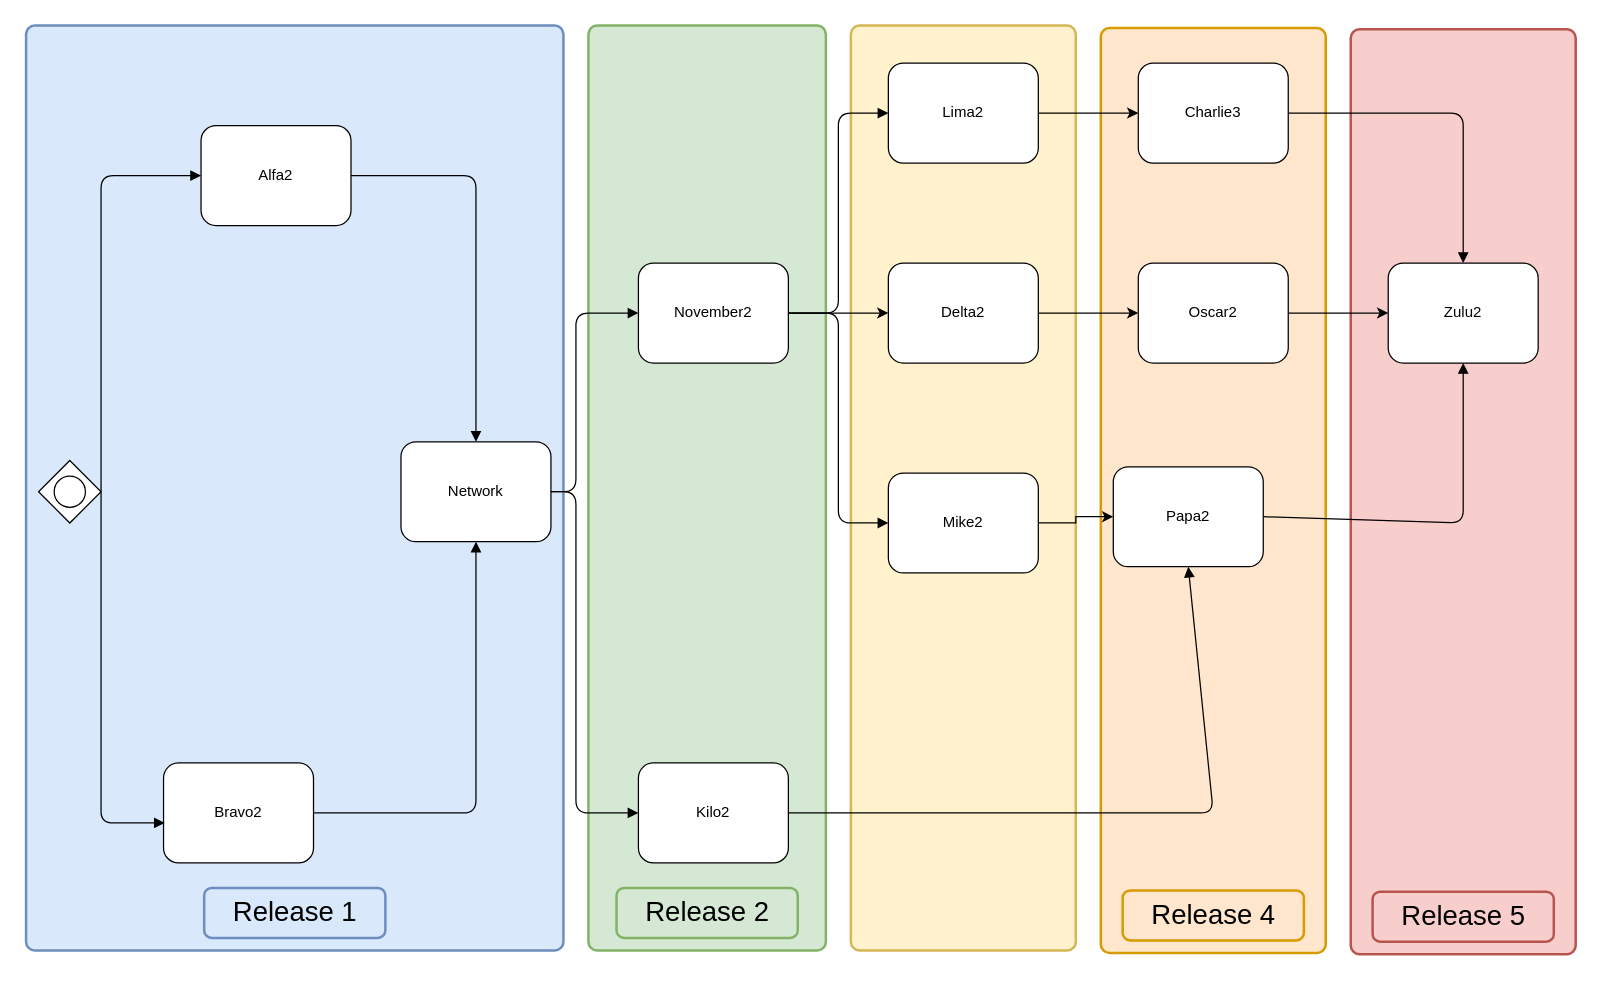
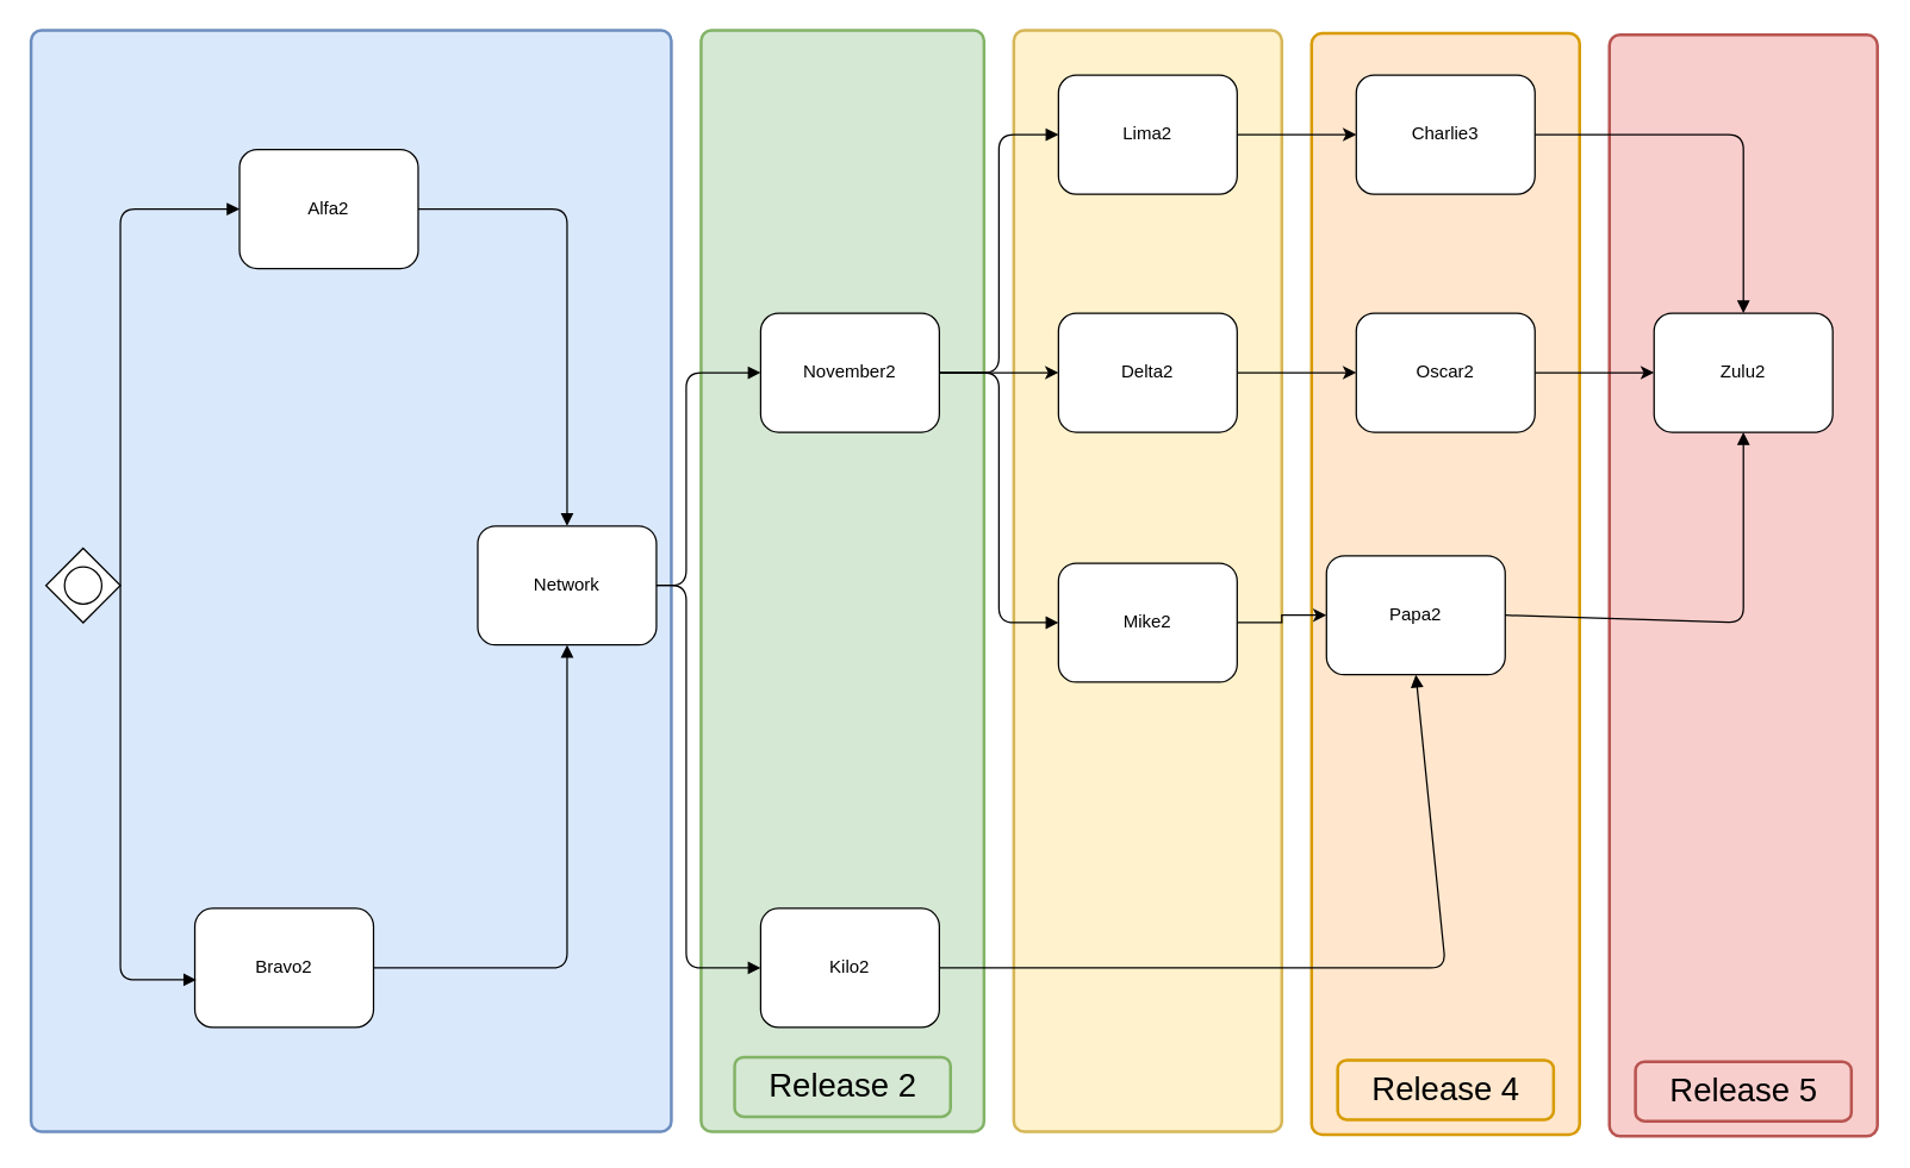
  <mxCell id="0" />
  <mxCell id="1" parent="0" />
  <mxCell id="2" value="" style="rounded=1;whiteSpace=wrap;html=1;absoluteArcSize=1;arcSize=14;strokeWidth=2;fillColor=#f8cecc;strokeColor=#b85450;" vertex="1" parent="1"><mxGeometry x="1080" y="23" width="180" height="740" as="geometry" /></mxCell>
  <mxCell id="3" value="Release 5" style="text;html=1;strokeColor=#b85450;fillColor=#f8cecc;align=center;verticalAlign=middle;whiteSpace=wrap;rounded=1;fontSize=22;strokeWidth=2;" vertex="1" parent="1"><mxGeometry x="1097.5" y="713" width="145" height="40" as="geometry" /></mxCell>
  <mxCell id="4" value="" style="rounded=1;whiteSpace=wrap;html=1;absoluteArcSize=1;arcSize=14;strokeWidth=2;fillColor=#ffe6cc;strokeColor=#d79b00;" vertex="1" parent="1"><mxGeometry x="880" y="22" width="180" height="740" as="geometry" /></mxCell>
  <mxCell id="5" value="" style="rounded=1;whiteSpace=wrap;html=1;absoluteArcSize=1;arcSize=14;strokeWidth=2;fillColor=#fff2cc;strokeColor=#d6b656;" vertex="1" parent="1"><mxGeometry x="680" y="20" width="180" height="740" as="geometry" /></mxCell>
  <mxCell id="6" value="" style="rounded=1;whiteSpace=wrap;html=1;absoluteArcSize=1;arcSize=14;strokeWidth=2;fillColor=#d5e8d4;strokeColor=#82b366;" vertex="1" parent="1"><mxGeometry x="470" y="20" width="190" height="740" as="geometry" /></mxCell>
  <mxCell id="7" value="Release 2" style="text;html=1;strokeColor=#82b366;fillColor=#d5e8d4;align=center;verticalAlign=middle;whiteSpace=wrap;rounded=1;fontSize=22;strokeWidth=2;" vertex="1" parent="1"><mxGeometry x="492.5" y="710" width="145" height="40" as="geometry" /></mxCell>
  <mxCell id="8" value="" style="rounded=1;whiteSpace=wrap;html=1;absoluteArcSize=1;arcSize=14;strokeWidth=2;fillColor=#dae8fc;strokeColor=#6c8ebf;" parent="1" vertex="1"><mxGeometry x="20" y="20" width="430" height="740" as="geometry" /></mxCell>
  <mxCell id="9" value="Alfa2" style="shape=ext;rounded=1;html=1;whiteSpace=wrap;" parent="1" vertex="1"><mxGeometry x="160" y="100" width="120" height="80" as="geometry" /></mxCell>
  <mxCell id="10" value="" style="shape=mxgraph.bpmn.shape;html=1;verticalLabelPosition=bottom;labelBackgroundColor=#ffffff;verticalAlign=top;align=center;perimeter=rhombusPerimeter;background=gateway;outlineConnect=0;outline=standard;symbol=general;" parent="1" vertex="1"><mxGeometry x="30" y="368" width="50" height="50" as="geometry" /></mxCell>
  <mxCell id="11" value="Bravo2" style="shape=ext;rounded=1;html=1;whiteSpace=wrap;" parent="1" vertex="1"><mxGeometry x="130" y="610" width="120" height="80" as="geometry" /></mxCell>
  <mxCell id="12" value="" style="endArrow=block;endFill=1;endSize=6;html=1;exitX=1;exitY=0.5;exitDx=0;exitDy=0;entryX=0;entryY=0.5;entryDx=0;entryDy=0;" parent="1" source="10" target="9" edge="1"><mxGeometry width="100" relative="1" as="geometry"><mxPoint x="20" y="710" as="sourcePoint" /><mxPoint x="120" y="710" as="targetPoint" /><Array as="points"><mxPoint x="80" y="140" /></Array></mxGeometry></mxCell>
  <mxCell id="13" value="" style="endArrow=block;endFill=1;endSize=6;html=1;exitX=1;exitY=0.5;exitDx=0;exitDy=0;entryX=0.008;entryY=0.6;entryDx=0;entryDy=0;entryPerimeter=0;" parent="1" source="10" target="11" edge="1"><mxGeometry width="100" relative="1" as="geometry"><mxPoint x="100" y="450" as="sourcePoint" /><mxPoint x="200" y="450" as="targetPoint" /><Array as="points"><mxPoint x="80" y="630" /><mxPoint x="80" y="658" /></Array></mxGeometry></mxCell>
  <mxCell id="14" value="Network" style="shape=ext;rounded=1;html=1;whiteSpace=wrap;" parent="1" vertex="1"><mxGeometry x="320" y="353" width="120" height="80" as="geometry" /></mxCell>
  <mxCell id="15" value="" style="endArrow=block;endFill=1;endSize=6;html=1;exitX=1;exitY=0.5;exitDx=0;exitDy=0;entryX=0.5;entryY=0;entryDx=0;entryDy=0;" parent="1" source="9" target="14" edge="1"><mxGeometry width="100" relative="1" as="geometry"><mxPoint x="340" y="200" as="sourcePoint" /><mxPoint x="440" y="200" as="targetPoint" /><Array as="points"><mxPoint x="380" y="140" /></Array></mxGeometry></mxCell>
  <mxCell id="16" value="" style="endArrow=block;endFill=1;endSize=6;html=1;exitX=1;exitY=0.5;exitDx=0;exitDy=0;entryX=0.5;entryY=1;entryDx=0;entryDy=0;" parent="1" source="11" target="14" edge="1"><mxGeometry width="100" relative="1" as="geometry"><mxPoint x="330" y="560" as="sourcePoint" /><mxPoint x="430" y="560" as="targetPoint" /><Array as="points"><mxPoint x="380" y="650" /></Array></mxGeometry></mxCell>
  <mxCell id="17" value="" style="edgeStyle=orthogonalEdgeStyle;rounded=0;orthogonalLoop=1;jettySize=auto;html=1;" parent="1" source="18" target="26" edge="1"><mxGeometry relative="1" as="geometry" /></mxCell>
  <mxCell id="18" value="November2" style="shape=ext;rounded=1;html=1;whiteSpace=wrap;" parent="1" vertex="1"><mxGeometry x="510" y="210" width="120" height="80" as="geometry" /></mxCell>
  <mxCell id="19" value="" style="edgeStyle=orthogonalEdgeStyle;rounded=0;orthogonalLoop=1;jettySize=auto;html=1;" parent="1" source="20" target="21" edge="1"><mxGeometry relative="1" as="geometry" /></mxCell>
  <mxCell id="20" value="Lima2" style="shape=ext;rounded=1;html=1;whiteSpace=wrap;" parent="1" vertex="1"><mxGeometry x="710" y="50" width="120" height="80" as="geometry" /></mxCell>
  <mxCell id="21" value="Charlie3" style="shape=ext;rounded=1;html=1;whiteSpace=wrap;" parent="1" vertex="1"><mxGeometry x="910" y="50" width="120" height="80" as="geometry" /></mxCell>
  <mxCell id="22" value="" style="edgeStyle=orthogonalEdgeStyle;rounded=0;orthogonalLoop=1;jettySize=auto;html=1;" parent="1" source="23" target="24" edge="1"><mxGeometry relative="1" as="geometry" /></mxCell>
  <mxCell id="23" value="Mike2" style="shape=ext;rounded=1;html=1;whiteSpace=wrap;" parent="1" vertex="1"><mxGeometry x="710" y="378" width="120" height="80" as="geometry" /></mxCell>
  <mxCell id="24" value="Papa2" style="shape=ext;rounded=1;html=1;whiteSpace=wrap;" parent="1" vertex="1"><mxGeometry x="890" y="373" width="120" height="80" as="geometry" /></mxCell>
  <mxCell id="25" value="" style="edgeStyle=orthogonalEdgeStyle;rounded=0;orthogonalLoop=1;jettySize=auto;html=1;" parent="1" source="26" target="28" edge="1"><mxGeometry relative="1" as="geometry" /></mxCell>
  <mxCell id="26" value="Delta2" style="shape=ext;rounded=1;html=1;whiteSpace=wrap;" parent="1" vertex="1"><mxGeometry x="710" y="210" width="120" height="80" as="geometry" /></mxCell>
  <mxCell id="27" value="" style="edgeStyle=orthogonalEdgeStyle;rounded=0;orthogonalLoop=1;jettySize=auto;html=1;" parent="1" source="28" target="29" edge="1"><mxGeometry relative="1" as="geometry" /></mxCell>
  <mxCell id="28" value="Oscar2" style="shape=ext;rounded=1;html=1;whiteSpace=wrap;" parent="1" vertex="1"><mxGeometry x="910" y="210" width="120" height="80" as="geometry" /></mxCell>
  <mxCell id="29" value="Zulu2" style="shape=ext;rounded=1;html=1;whiteSpace=wrap;" parent="1" vertex="1"><mxGeometry x="1110" y="210" width="120" height="80" as="geometry" /></mxCell>
  <mxCell id="30" value="Kilo2" style="shape=ext;rounded=1;html=1;whiteSpace=wrap;" parent="1" vertex="1"><mxGeometry x="510" y="610" width="120" height="80" as="geometry" /></mxCell>
  <mxCell id="31" value="" style="endArrow=block;endFill=1;endSize=6;html=1;exitX=1;exitY=0.5;exitDx=0;exitDy=0;entryX=0;entryY=0.5;entryDx=0;entryDy=0;" parent="1" source="14" target="30" edge="1"><mxGeometry width="100" relative="1" as="geometry"><mxPoint x="380" y="480" as="sourcePoint" /><mxPoint x="480" y="480" as="targetPoint" /><Array as="points"><mxPoint x="460" y="393" /><mxPoint x="460" y="650" /></Array></mxGeometry></mxCell>
  <mxCell id="32" value="" style="endArrow=block;endFill=1;endSize=6;html=1;exitX=1;exitY=0.5;exitDx=0;exitDy=0;entryX=0;entryY=0.5;entryDx=0;entryDy=0;" parent="1" source="14" target="18" edge="1"><mxGeometry width="100" relative="1" as="geometry"><mxPoint x="460" y="352.5" as="sourcePoint" /><mxPoint x="560" y="352.5" as="targetPoint" /><Array as="points"><mxPoint x="460" y="393" /><mxPoint x="460" y="250" /></Array></mxGeometry></mxCell>
  <mxCell id="33" value="" style="endArrow=block;endFill=1;endSize=6;html=1;entryX=0.5;entryY=0;entryDx=0;entryDy=0;exitX=1;exitY=0.5;exitDx=0;exitDy=0;" parent="1" source="21" target="29" edge="1"><mxGeometry width="100" relative="1" as="geometry"><mxPoint x="1050" y="120" as="sourcePoint" /><mxPoint x="1150" y="120" as="targetPoint" /><Array as="points"><mxPoint x="1170" y="90" /></Array></mxGeometry></mxCell>
  <mxCell id="34" value="" style="endArrow=block;endFill=1;endSize=6;html=1;exitX=1;exitY=0.5;exitDx=0;exitDy=0;entryX=0.5;entryY=1;entryDx=0;entryDy=0;" parent="1" source="24" target="29" edge="1"><mxGeometry width="100" relative="1" as="geometry"><mxPoint x="1090" y="410" as="sourcePoint" /><mxPoint x="1190" y="410" as="targetPoint" /><Array as="points"><mxPoint x="1170" y="418" /></Array></mxGeometry></mxCell>
  <mxCell id="35" value="" style="endArrow=block;endFill=1;endSize=6;html=1;exitX=1;exitY=0.5;exitDx=0;exitDy=0;entryX=0.5;entryY=1;entryDx=0;entryDy=0;" parent="1" source="30" target="24" edge="1"><mxGeometry width="100" relative="1" as="geometry"><mxPoint x="720" y="649.5" as="sourcePoint" /><mxPoint x="820" y="649.5" as="targetPoint" /><Array as="points"><mxPoint x="970" y="650" /></Array></mxGeometry></mxCell>
  <mxCell id="36" value="" style="endArrow=block;endFill=1;endSize=6;html=1;exitX=1;exitY=0.5;exitDx=0;exitDy=0;entryX=0;entryY=0.5;entryDx=0;entryDy=0;" parent="1" source="18" target="23" edge="1"><mxGeometry width="100" relative="1" as="geometry"><mxPoint x="640" y="330" as="sourcePoint" /><mxPoint x="740" y="330" as="targetPoint" /><Array as="points"><mxPoint x="670" y="250" /><mxPoint x="670" y="418" /></Array></mxGeometry></mxCell>
  <mxCell id="37" value="" style="endArrow=block;endFill=1;endSize=6;html=1;exitX=1;exitY=0.5;exitDx=0;exitDy=0;entryX=0;entryY=0.5;entryDx=0;entryDy=0;" parent="1" source="18" target="20" edge="1"><mxGeometry width="100" relative="1" as="geometry"><mxPoint x="620" y="340" as="sourcePoint" /><mxPoint x="720" y="340" as="targetPoint" /><Array as="points"><mxPoint x="670" y="250" /><mxPoint x="670" y="90" /></Array></mxGeometry></mxCell>
- <mxCell id="38" value="Release 1" style="text;html=1;strokeColor=#6c8ebf;fillColor=#dae8fc;align=center;verticalAlign=middle;whiteSpace=wrap;rounded=1;fontSize=22;strokeWidth=2;" parent="1" vertex="1"><mxGeometry x="162.5" y="710" width="145" height="40" as="geometry" /></mxCell>
  <mxCell id="39" value="Release 4" style="text;html=1;strokeColor=#d79b00;fillColor=#ffe6cc;align=center;verticalAlign=middle;whiteSpace=wrap;rounded=1;fontSize=22;strokeWidth=2;" vertex="1" parent="1"><mxGeometry x="897.5" y="712" width="145" height="40" as="geometry" /></mxCell>
